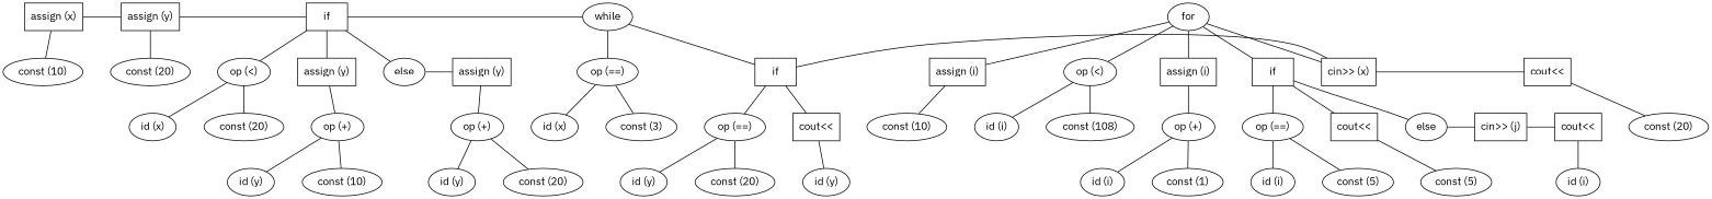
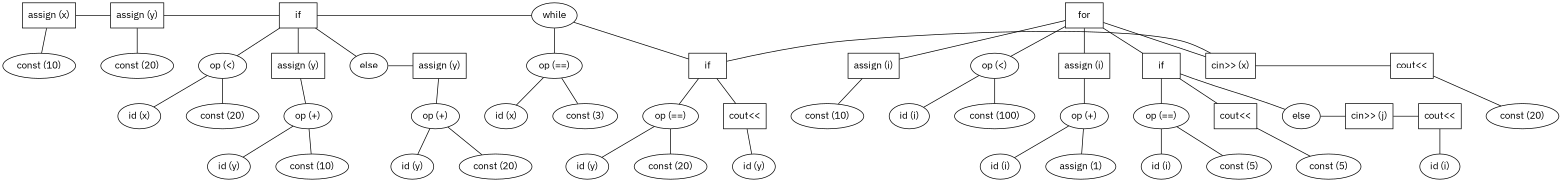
  graph {
    fontname="IBM Plex Sans"
    nodesep="0.5;"
    ordering=out
    node [fontname="IBM Plex Sans"]
    edge [fontname="IBM Plex Sans"]
    n1 [label="assign (x)" shape=rectangle]
    n2 [label="assign (y)" shape=rectangle]
    n3 [label=if shape=rectangle]
    n4 [label=while shape=ellipse]
-   n5 [label=for]
+   n5 [label=for shape=box]
    n6 [label="const (10)"]
    n7 [label="const (20)"]
    n8 [label="op (<)"]
    n9 [label="assign (y)" shape=rectangle]
    n10 [label=else]
    n11 [label="assign (y)" shape=rectangle]
    n12 [label="op (==)"]
    n13 [label=if shape=rectangle]
    n14 [label="cin>> (x)" shape=rectangle]
    n15 [label="cout<<" shape=rectangle]
    n16 [label="assign (i)" shape=rectangle]
    n17 [label="op (<)"]
    n18 [label="assign (i)" shape=rectangle]
    n19 [label=if shape=rectangle]
    n20 [label="id (x)"]
    n21 [label="const (20)"]
    n22 [label="op (+)"]
    n23 [label="op (+)"]
    n24 [label="id (x)"]
    n25 [label="const (3)"]
    n26 [label="op (==)"]
    n27 [label="cout<<" shape=rectangle]
    n28 [label="const (20)"]
    n29 [label="const (10)"]
    n30 [label="id (i)"]
-   n31 [label="const (108)"]
+   n31 [label="const (100)"]
    n32 [label="op (+)"]
    n33 [label="op (==)"]
    n34 [label="cout<<" shape=rectangle]
    n35 [label=else]
    n36 [label="cin>> (j)" shape=rectangle]
    n37 [label="cout<<" shape=rectangle]
    n38 [label="id (y)"]
    n39 [label="const (10)"]
    n40 [label="id (y)"]
    n41 [label="const (20)"]
    n42 [label="id (y)"]
    n43 [label="const (20)"]
    n44 [label="id (y)"]
    n45 [label="id (i)"]
-   n46 [label="const (1)"]
+   n46 [label="assign (1)"]
    n47 [label="id (i)"]
    n48 [label="const (5)"]
    n49 [label="const (5)"]
    n50 [label="id (i)"]
    subgraph sub_1 {
      rank=same
      n1
      n2
      n3
      n4
      n5
    }
    subgraph sub_2 {
      rank=same
      n6
      n7
      n8
      n9
      n10
      n11
      n12
      n13
      n14
      n15
      n16
      n17
      n18
      n19
    }
    subgraph sub_3 {
      rank=same
      n20
      n21
      n22
      n23
      n24
      n25
      n26
      n27
      n28
      n29
      n30
      n31
      n32
      n33
      n34
      n35
      n36
      n37
    }
    subgraph sub_4 {
      rank=same
      n38
      n39
      n40
      n41
      n42
      n43
      n44
      n45
      n46
      n47
      n48
      n49
      n50
    }
    n1 -- n2
    n1 -- n6
    n2 -- n3
    n2 -- n7
    n3 -- n4
    n3 -- n8
    n3 -- n9
    n3 -- n10
    n4 -- n12
    n4 -- n13
    n5 -- n16
    n5 -- n17
    n5 -- n18
    n5 -- n19
    n8 -- n20
    n8 -- n21
    n9 -- n22
    n10 -- n11
    n11 -- n23
    n12 -- n24
    n12 -- n25
    n13 -- n14
    n13 -- n26
    n13 -- n27
    n14 -- n5
    n14 -- n15
    n15 -- n28
    n16 -- n29
    n17 -- n30
    n17 -- n31
    n18 -- n32
    n19 -- n33
    n19 -- n34
    n19 -- n35
    n22 -- n38
    n22 -- n39
    n23 -- n40
    n23 -- n41
    n26 -- n42
    n26 -- n43
    n27 -- n44
    n32 -- n45
    n32 -- n46
    n33 -- n47
    n33 -- n48
    n34 -- n49
    n35 -- n36
    n36 -- n37
    n37 -- n50
  }
